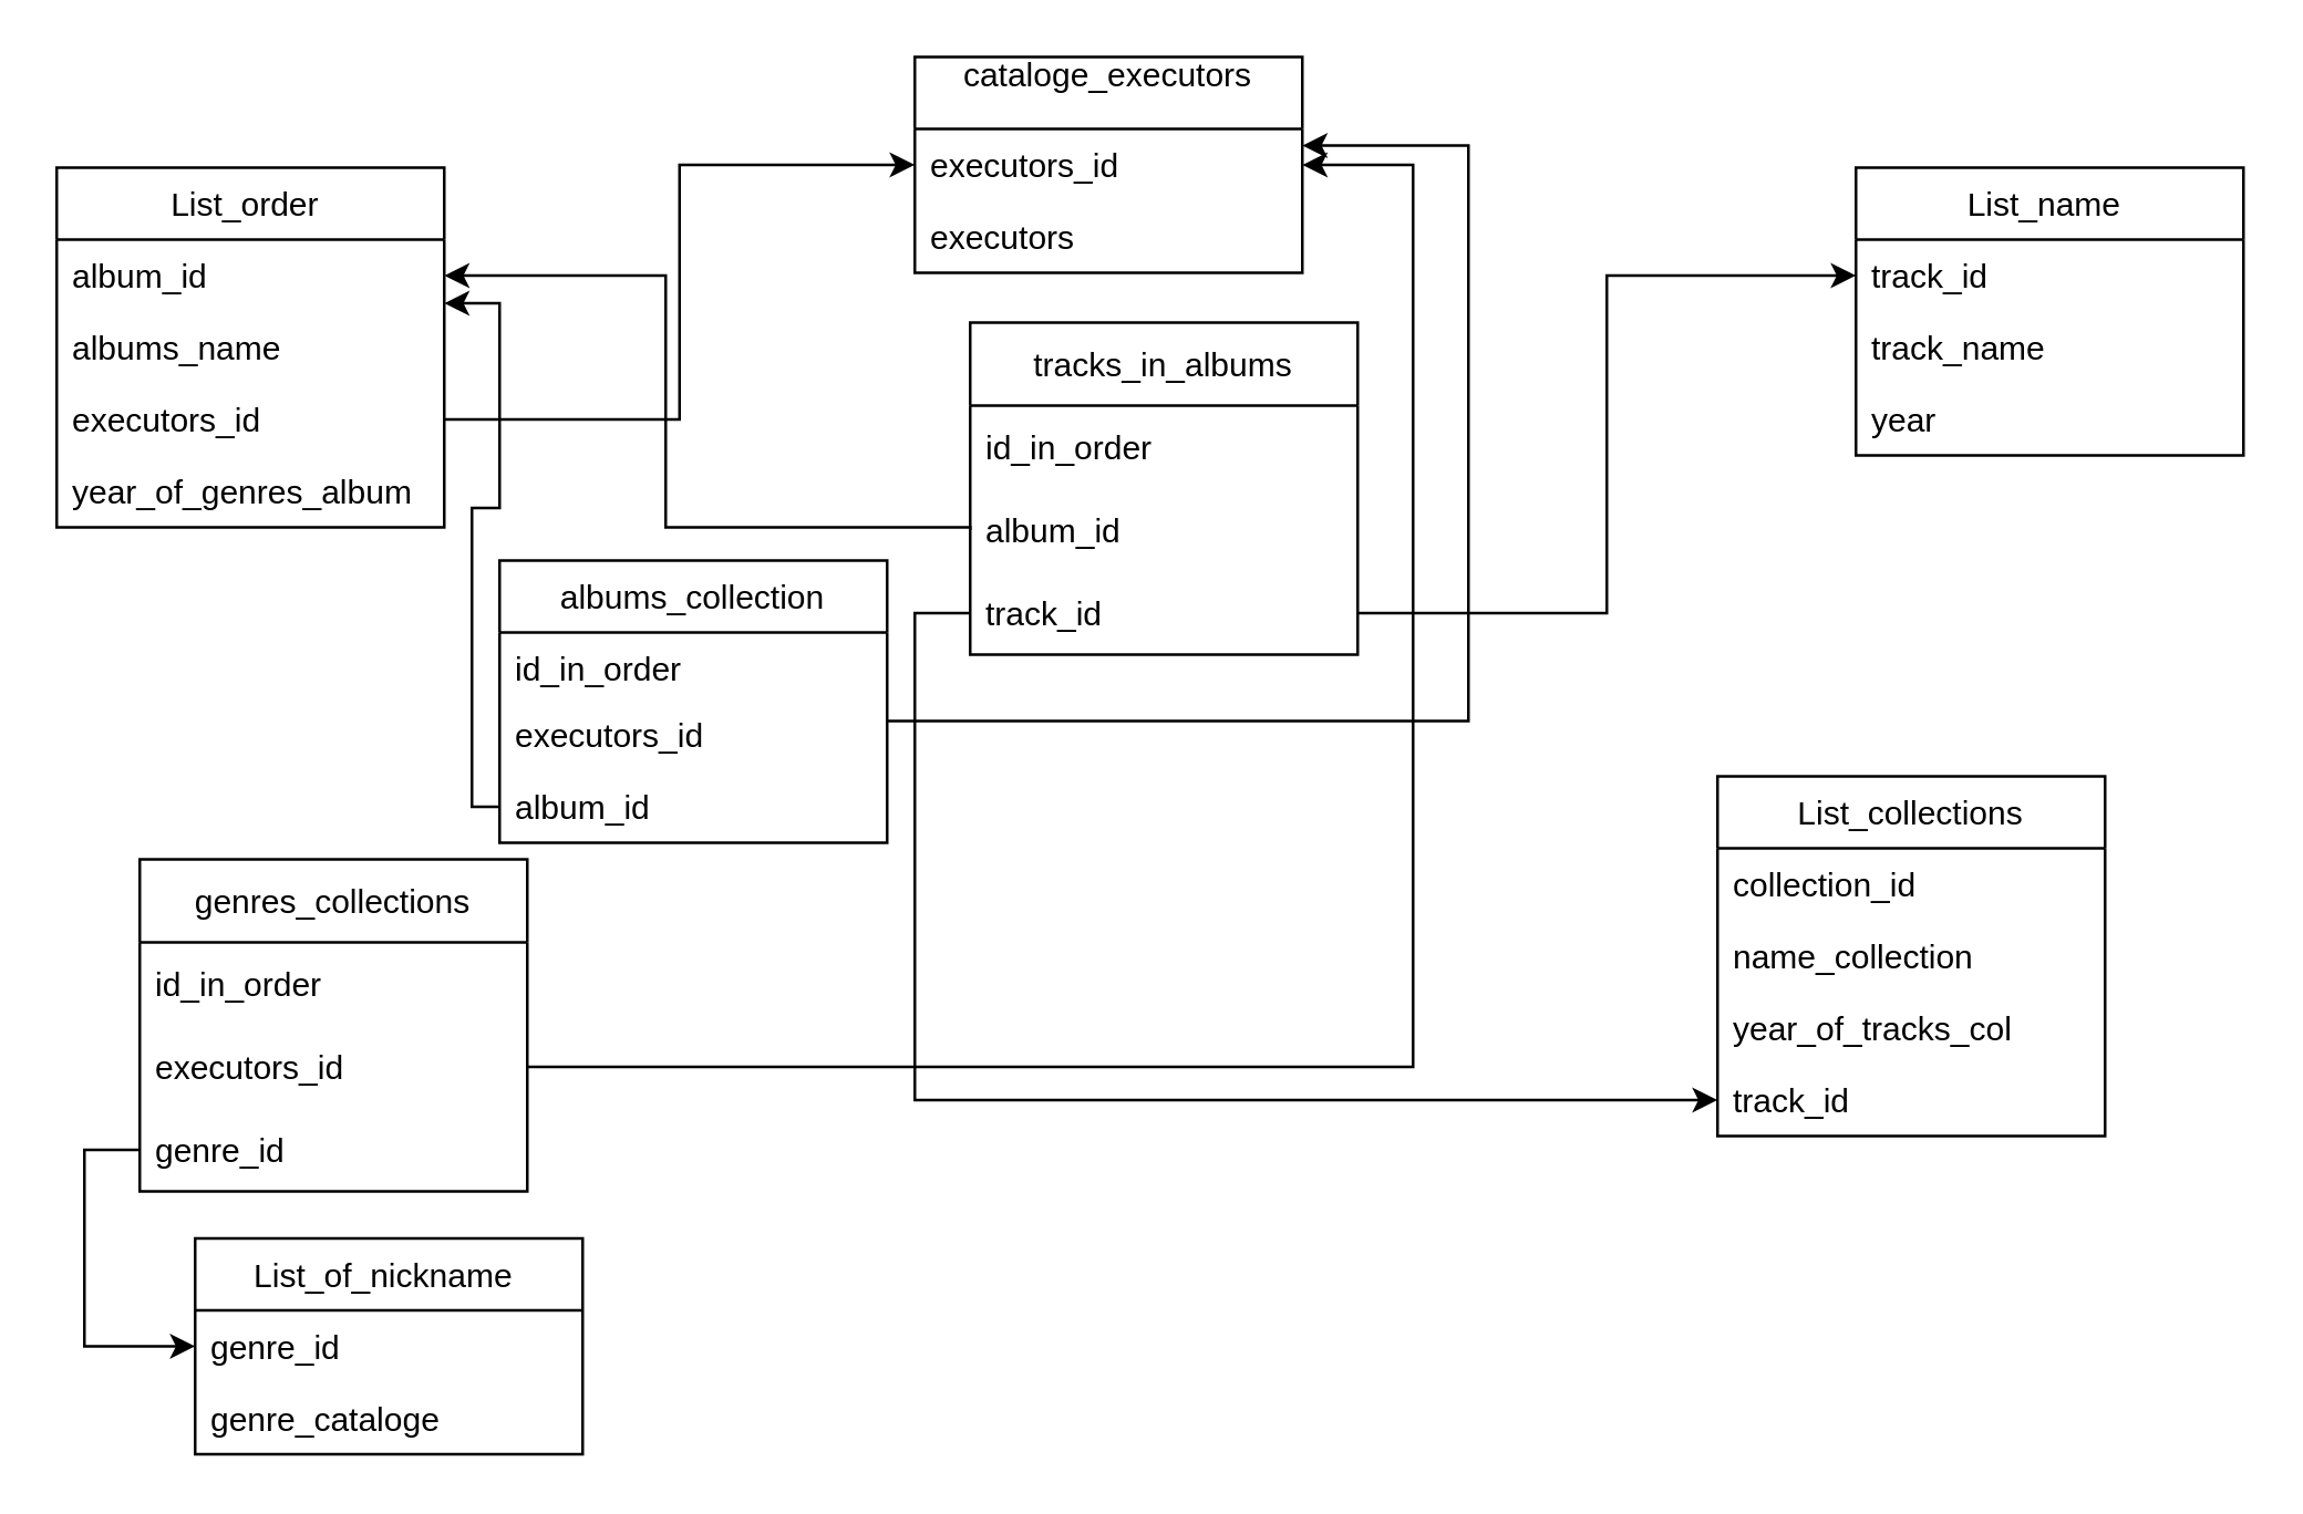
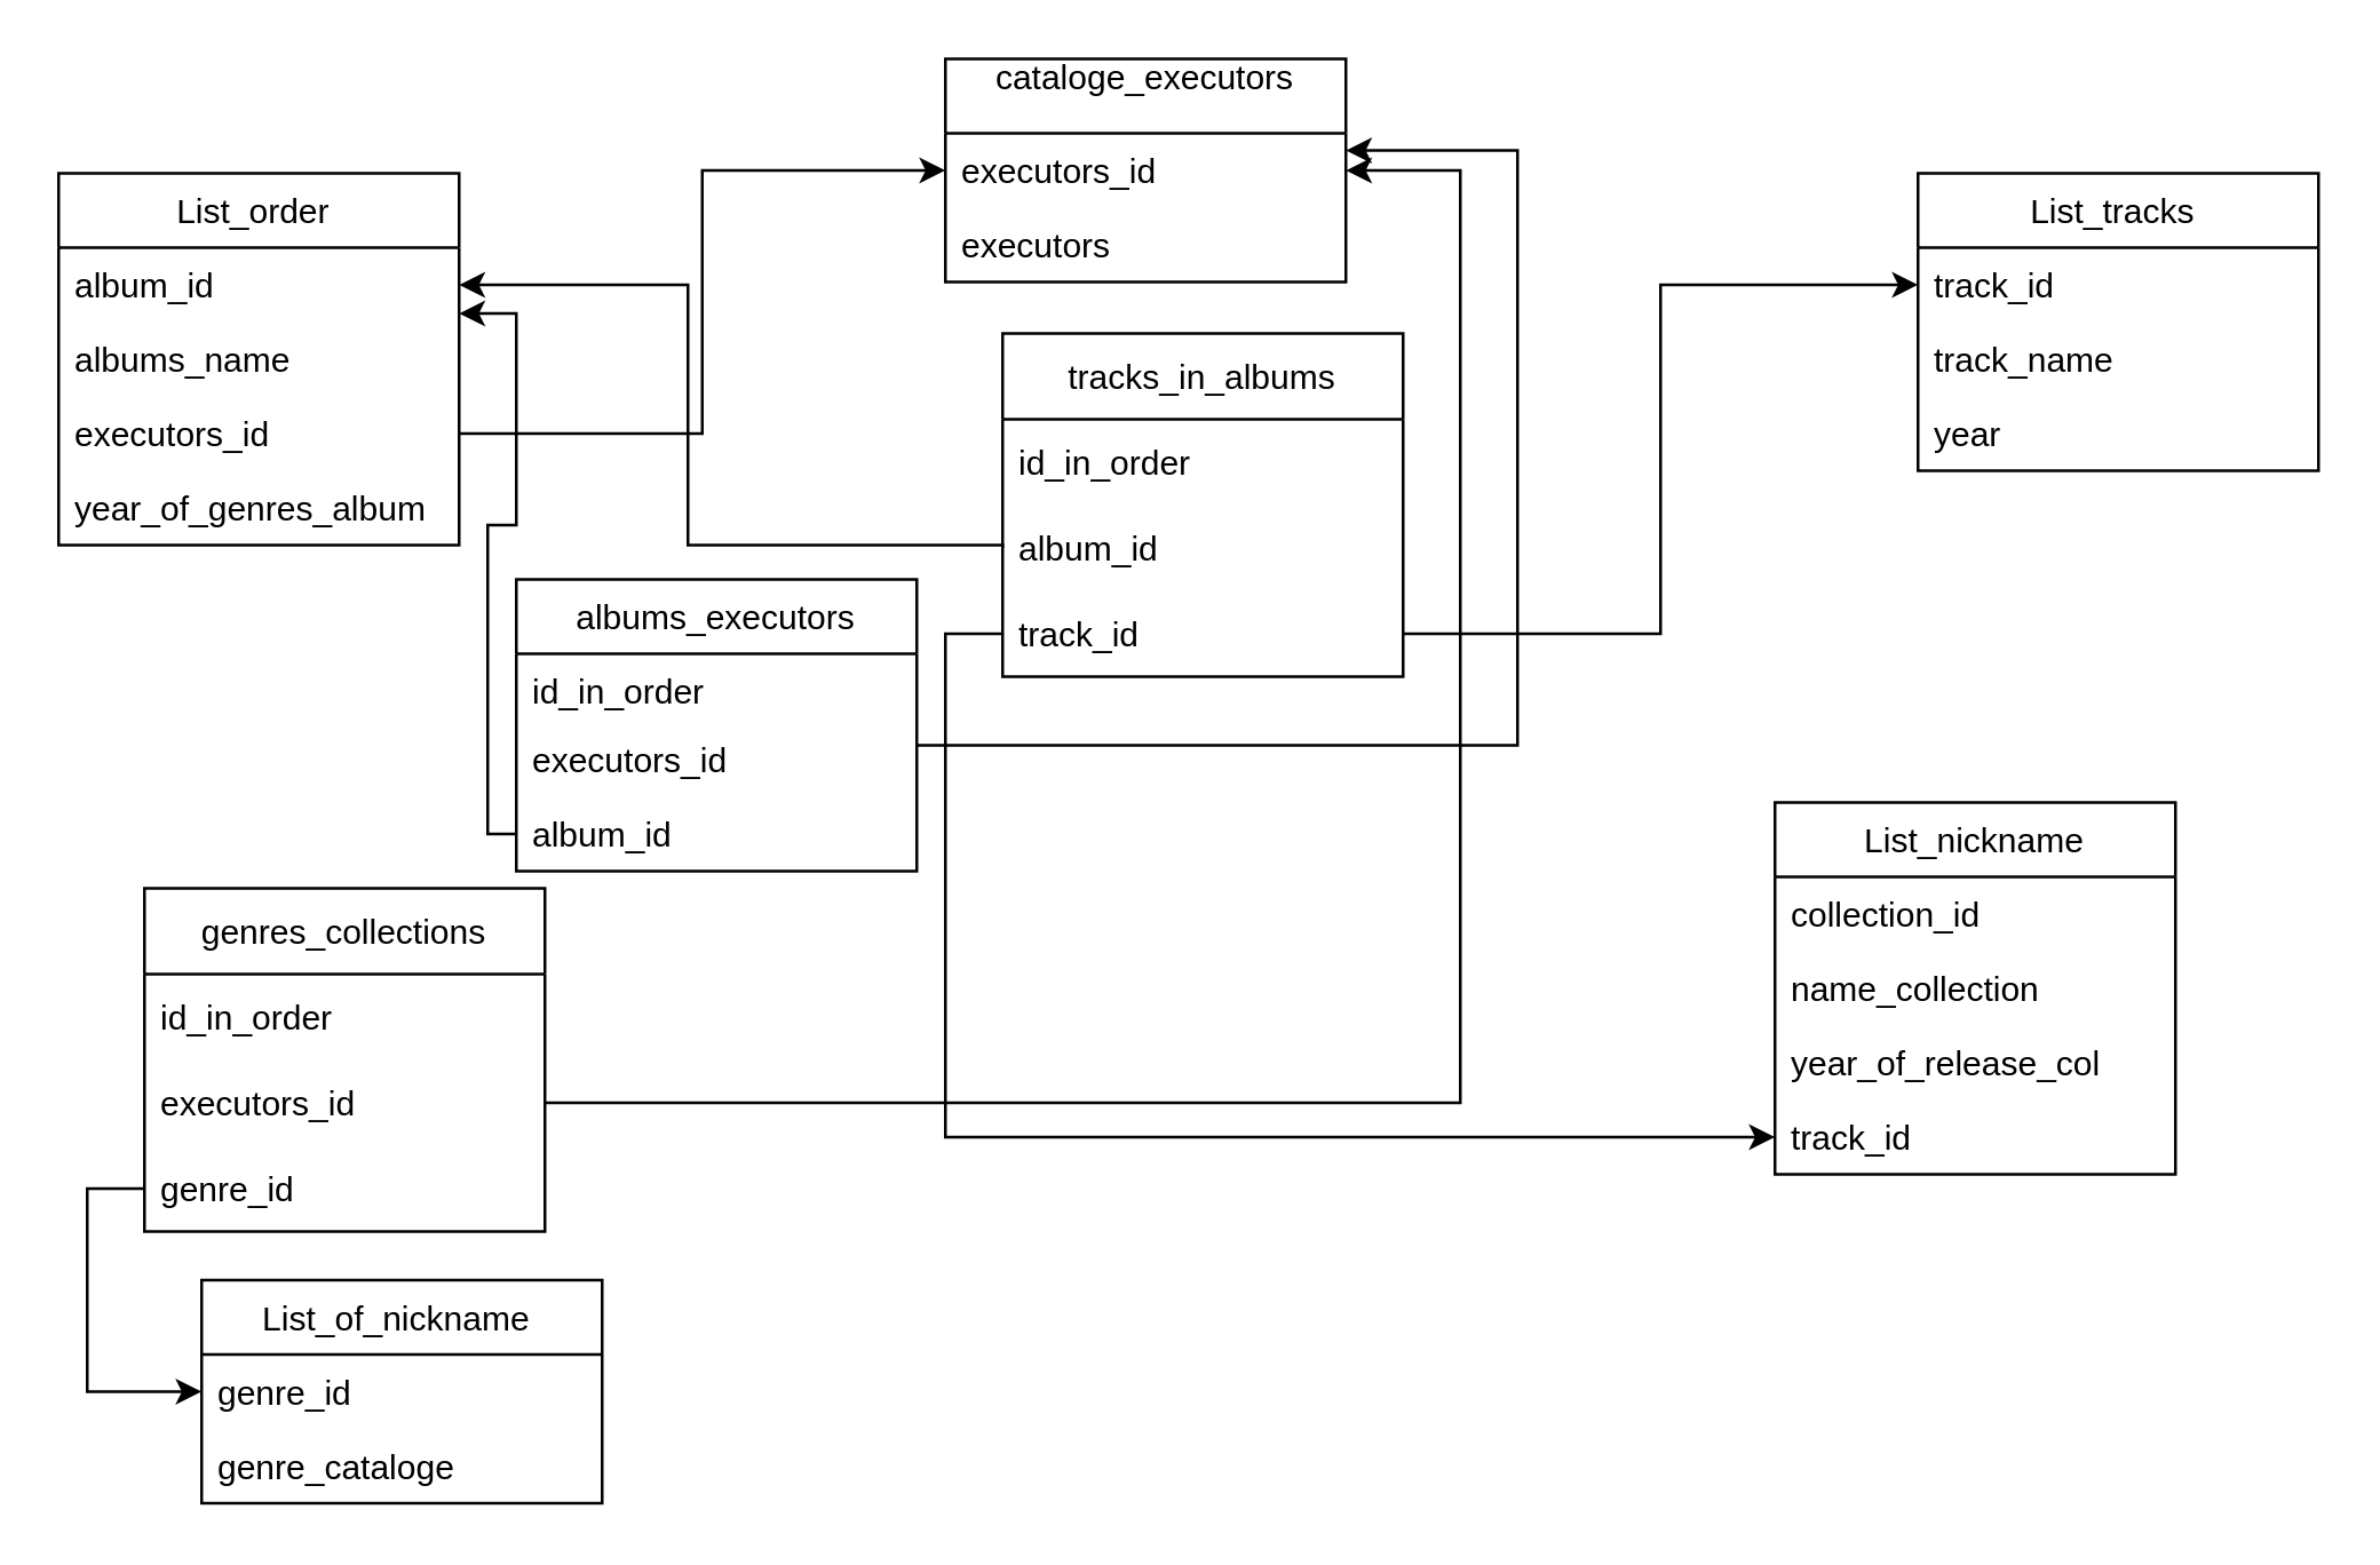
  <mxCell id="0" />
  <mxCell id="1" parent="0" />
  <mxCell id="2" value="cataloge_executors&#10; " style="swimlane;fontStyle=0;childLayout=stackLayout;horizontal=1;startSize=26;fillColor=none;horizontalStack=0;resizeParent=1;resizeParentMax=0;resizeLast=0;collapsible=1;marginBottom=0;" parent="1" vertex="1"><mxGeometry x="330" y="20" width="140" height="78" as="geometry" /></mxCell>
  <mxCell id="3" value="executors_id " style="text;strokeColor=none;fillColor=none;align=left;verticalAlign=top;spacingLeft=4;spacingRight=4;overflow=hidden;rotatable=0;points=[[0,0.5],[1,0.5]];portConstraint=eastwest;" parent="2" vertex="1"><mxGeometry y="26" width="140" height="26" as="geometry" /></mxCell>
  <mxCell id="4" value="executors" style="text;strokeColor=none;fillColor=none;align=left;verticalAlign=top;spacingLeft=4;spacingRight=4;overflow=hidden;rotatable=0;points=[[0,0.5],[1,0.5]];portConstraint=eastwest;" parent="2" vertex="1"><mxGeometry y="52" width="140" height="26" as="geometry" /></mxCell>
  <mxCell id="5" value="List_order " style="swimlane;fontStyle=0;childLayout=stackLayout;horizontal=1;startSize=26;fillColor=none;horizontalStack=0;resizeParent=1;resizeParentMax=0;resizeLast=0;collapsible=1;marginBottom=0;" parent="1" vertex="1"><mxGeometry x="20" y="60" width="140" height="130" as="geometry" /></mxCell>
  <mxCell id="6" value="album_id " style="text;strokeColor=none;fillColor=none;align=left;verticalAlign=top;spacingLeft=4;spacingRight=4;overflow=hidden;rotatable=0;points=[[0,0.5],[1,0.5]];portConstraint=eastwest;" parent="5" vertex="1"><mxGeometry y="26" width="140" height="26" as="geometry" /></mxCell>
  <mxCell id="7" value="albums_name " style="text;strokeColor=none;fillColor=none;align=left;verticalAlign=top;spacingLeft=4;spacingRight=4;overflow=hidden;rotatable=0;points=[[0,0.5],[1,0.5]];portConstraint=eastwest;" parent="5" vertex="1"><mxGeometry y="52" width="140" height="26" as="geometry" /></mxCell>
  <mxCell id="8" value="executors_id " style="text;strokeColor=none;fillColor=none;align=left;verticalAlign=top;spacingLeft=4;spacingRight=4;overflow=hidden;rotatable=0;points=[[0,0.5],[1,0.5]];portConstraint=eastwest;" parent="5" vertex="1"><mxGeometry y="78" width="140" height="26" as="geometry" /></mxCell>
  <mxCell id="9" value="year_of_genres_album" style="text;strokeColor=none;fillColor=none;align=left;verticalAlign=top;spacingLeft=4;spacingRight=4;overflow=hidden;rotatable=0;points=[[0,0.5],[1,0.5]];portConstraint=eastwest;" parent="5" vertex="1"><mxGeometry y="104" width="140" height="26" as="geometry" /></mxCell>
- <mxCell id="10" value="List_name " style="swimlane;fontStyle=0;childLayout=stackLayout;horizontal=1;startSize=26;fillColor=none;horizontalStack=0;resizeParent=1;resizeParentMax=0;resizeLast=0;collapsible=1;marginBottom=0;" parent="1" vertex="1"><mxGeometry x="670" y="60" width="140" height="104" as="geometry" /></mxCell>
+ <mxCell id="10" value="List_tracks " style="swimlane;fontStyle=0;childLayout=stackLayout;horizontal=1;startSize=26;fillColor=none;horizontalStack=0;resizeParent=1;resizeParentMax=0;resizeLast=0;collapsible=1;marginBottom=0;" parent="1" vertex="1"><mxGeometry x="670" y="60" width="140" height="104" as="geometry" /></mxCell>
  <mxCell id="11" value="track_id " style="text;strokeColor=none;fillColor=none;align=left;verticalAlign=top;spacingLeft=4;spacingRight=4;overflow=hidden;rotatable=0;points=[[0,0.5],[1,0.5]];portConstraint=eastwest;" vertex="1" parent="10"><mxGeometry y="26" width="140" height="26" as="geometry" /></mxCell>
  <mxCell id="12" value="track_name" style="text;strokeColor=none;fillColor=none;align=left;verticalAlign=top;spacingLeft=4;spacingRight=4;overflow=hidden;rotatable=0;points=[[0,0.5],[1,0.5]];portConstraint=eastwest;" parent="10" vertex="1"><mxGeometry y="52" width="140" height="26" as="geometry" /></mxCell>
  <mxCell id="13" value="year" style="text;strokeColor=none;fillColor=none;align=left;verticalAlign=top;spacingLeft=4;spacingRight=4;overflow=hidden;rotatable=0;points=[[0,0.5],[1,0.5]];portConstraint=eastwest;" parent="10" vertex="1"><mxGeometry y="78" width="140" height="26" as="geometry" /></mxCell>
  <mxCell id="14" value="List_of_nickname " style="swimlane;fontStyle=0;childLayout=stackLayout;horizontal=1;startSize=26;fillColor=none;horizontalStack=0;resizeParent=1;resizeParentMax=0;resizeLast=0;collapsible=1;marginBottom=0;" parent="1" vertex="1"><mxGeometry x="70" y="447" width="140" height="78" as="geometry" /></mxCell>
  <mxCell id="15" value="genre_id " style="text;strokeColor=none;fillColor=none;align=left;verticalAlign=top;spacingLeft=4;spacingRight=4;overflow=hidden;rotatable=0;points=[[0,0.5],[1,0.5]];portConstraint=eastwest;" parent="14" vertex="1"><mxGeometry y="26" width="140" height="26" as="geometry" /></mxCell>
  <mxCell id="16" value="genre_cataloge " style="text;strokeColor=none;fillColor=none;align=left;verticalAlign=top;spacingLeft=4;spacingRight=4;overflow=hidden;rotatable=0;points=[[0,0.5],[1,0.5]];portConstraint=eastwest;" parent="14" vertex="1"><mxGeometry y="52" width="140" height="26" as="geometry" /></mxCell>
- <mxCell id="17" value="albums_collection" style="swimlane;fontStyle=0;childLayout=stackLayout;horizontal=1;startSize=26;fillColor=none;horizontalStack=0;resizeParent=1;resizeParentMax=0;resizeLast=0;collapsible=1;marginBottom=0;" parent="1" vertex="1"><mxGeometry x="180" y="202" width="140" height="102" as="geometry" /></mxCell>
+ <mxCell id="17" value="albums_executors" style="swimlane;fontStyle=0;childLayout=stackLayout;horizontal=1;startSize=26;fillColor=none;horizontalStack=0;resizeParent=1;resizeParentMax=0;resizeLast=0;collapsible=1;marginBottom=0;" parent="1" vertex="1"><mxGeometry x="180" y="202" width="140" height="102" as="geometry" /></mxCell>
  <mxCell id="18" value="id_in_order" style="text;strokeColor=none;fillColor=none;align=left;verticalAlign=top;spacingLeft=4;spacingRight=4;overflow=hidden;rotatable=0;points=[[0,0.5],[1,0.5]];portConstraint=eastwest;" parent="17" vertex="1"><mxGeometry y="26" width="140" height="24" as="geometry" /></mxCell>
  <mxCell id="19" value="executors_id " style="text;strokeColor=none;fillColor=none;align=left;verticalAlign=top;spacingLeft=4;spacingRight=4;overflow=hidden;rotatable=0;points=[[0,0.5],[1,0.5]];portConstraint=eastwest;" vertex="1" parent="17"><mxGeometry y="50" width="140" height="26" as="geometry" /></mxCell>
  <mxCell id="20" value="album_id" style="text;strokeColor=none;fillColor=none;align=left;verticalAlign=top;spacingLeft=4;spacingRight=4;overflow=hidden;rotatable=0;points=[[0,0.5],[1,0.5]];portConstraint=eastwest;" parent="17" vertex="1"><mxGeometry y="76" width="140" height="26" as="geometry" /></mxCell>
- <mxCell id="21" value="List_collections" style="swimlane;fontStyle=0;childLayout=stackLayout;horizontal=1;startSize=26;fillColor=none;horizontalStack=0;resizeParent=1;resizeParentMax=0;resizeLast=0;collapsible=1;marginBottom=0;" parent="1" vertex="1"><mxGeometry x="620" y="280" width="140" height="130" as="geometry" /></mxCell>
+ <mxCell id="21" value="List_nickname" style="swimlane;fontStyle=0;childLayout=stackLayout;horizontal=1;startSize=26;fillColor=none;horizontalStack=0;resizeParent=1;resizeParentMax=0;resizeLast=0;collapsible=1;marginBottom=0;" parent="1" vertex="1"><mxGeometry x="620" y="280" width="140" height="130" as="geometry" /></mxCell>
  <mxCell id="22" value="collection_id" style="text;strokeColor=none;fillColor=none;align=left;verticalAlign=top;spacingLeft=4;spacingRight=4;overflow=hidden;rotatable=0;points=[[0,0.5],[1,0.5]];portConstraint=eastwest;" parent="21" vertex="1"><mxGeometry y="26" width="140" height="26" as="geometry" /></mxCell>
  <mxCell id="23" value="name_collection" style="text;strokeColor=none;fillColor=none;align=left;verticalAlign=top;spacingLeft=4;spacingRight=4;overflow=hidden;rotatable=0;points=[[0,0.5],[1,0.5]];portConstraint=eastwest;" parent="21" vertex="1"><mxGeometry y="52" width="140" height="26" as="geometry" /></mxCell>
- <mxCell id="24" value="year_of_tracks_col" style="text;strokeColor=none;fillColor=none;align=left;verticalAlign=top;spacingLeft=4;spacingRight=4;overflow=hidden;rotatable=0;points=[[0,0.5],[1,0.5]];portConstraint=eastwest;" parent="21" vertex="1"><mxGeometry y="78" width="140" height="26" as="geometry" /></mxCell>
+ <mxCell id="24" value="year_of_release_col" style="text;strokeColor=none;fillColor=none;align=left;verticalAlign=top;spacingLeft=4;spacingRight=4;overflow=hidden;rotatable=0;points=[[0,0.5],[1,0.5]];portConstraint=eastwest;" parent="21" vertex="1"><mxGeometry y="78" width="140" height="26" as="geometry" /></mxCell>
  <mxCell id="25" value="track_id " style="text;strokeColor=none;fillColor=none;align=left;verticalAlign=top;spacingLeft=4;spacingRight=4;overflow=hidden;rotatable=0;points=[[0,0.5],[1,0.5]];portConstraint=eastwest;" vertex="1" parent="21"><mxGeometry y="104" width="140" height="26" as="geometry" /></mxCell>
  <mxCell id="26" style="edgeStyle=orthogonalEdgeStyle;rounded=0;orthogonalLoop=1;jettySize=auto;html=1;exitX=1;exitY=0.5;exitDx=0;exitDy=0;entryX=0;entryY=0.5;entryDx=0;entryDy=0;" parent="1" source="8" target="3" edge="1"><mxGeometry relative="1" as="geometry" /></mxCell>
  <mxCell id="27" value="tracks_in_albums" style="swimlane;fontStyle=0;childLayout=stackLayout;horizontal=1;startSize=30;horizontalStack=0;resizeParent=1;resizeParentMax=0;resizeLast=0;collapsible=1;marginBottom=0;" vertex="1" parent="1"><mxGeometry x="350" y="116" width="140" height="120" as="geometry" /></mxCell>
  <mxCell id="28" value="id_in_order" style="text;strokeColor=none;fillColor=none;align=left;verticalAlign=middle;spacingLeft=4;spacingRight=4;overflow=hidden;points=[[0,0.5],[1,0.5]];portConstraint=eastwest;rotatable=0;" vertex="1" parent="27"><mxGeometry y="30" width="140" height="30" as="geometry" /></mxCell>
  <mxCell id="29" value="album_id " style="text;strokeColor=none;fillColor=none;align=left;verticalAlign=middle;spacingLeft=4;spacingRight=4;overflow=hidden;points=[[0,0.5],[1,0.5]];portConstraint=eastwest;rotatable=0;" vertex="1" parent="27"><mxGeometry y="60" width="140" height="30" as="geometry" /></mxCell>
  <mxCell id="30" value="track_id " style="text;strokeColor=none;fillColor=none;align=left;verticalAlign=middle;spacingLeft=4;spacingRight=4;overflow=hidden;points=[[0,0.5],[1,0.5]];portConstraint=eastwest;rotatable=0;" vertex="1" parent="27"><mxGeometry y="90" width="140" height="30" as="geometry" /></mxCell>
  <mxCell id="31" style="edgeStyle=orthogonalEdgeStyle;rounded=0;orthogonalLoop=1;jettySize=auto;html=1;exitX=0;exitY=0.5;exitDx=0;exitDy=0;entryX=1;entryY=0.5;entryDx=0;entryDy=0;" edge="1" parent="1" source="29" target="6"><mxGeometry relative="1" as="geometry"><Array as="points"><mxPoint x="350" y="190" /><mxPoint x="240" y="190" /><mxPoint x="240" y="99" /></Array></mxGeometry></mxCell>
  <mxCell id="32" value="genres_collections" style="swimlane;fontStyle=0;childLayout=stackLayout;horizontal=1;startSize=30;horizontalStack=0;resizeParent=1;resizeParentMax=0;resizeLast=0;collapsible=1;marginBottom=0;" vertex="1" parent="1"><mxGeometry x="50" y="310" width="140" height="120" as="geometry" /></mxCell>
  <mxCell id="33" value="id_in_order" style="text;strokeColor=none;fillColor=none;align=left;verticalAlign=middle;spacingLeft=4;spacingRight=4;overflow=hidden;points=[[0,0.5],[1,0.5]];portConstraint=eastwest;rotatable=0;" vertex="1" parent="32"><mxGeometry y="30" width="140" height="30" as="geometry" /></mxCell>
  <mxCell id="34" value="executors_id " style="text;strokeColor=none;fillColor=none;align=left;verticalAlign=middle;spacingLeft=4;spacingRight=4;overflow=hidden;points=[[0,0.5],[1,0.5]];portConstraint=eastwest;rotatable=0;" vertex="1" parent="32"><mxGeometry y="60" width="140" height="30" as="geometry" /></mxCell>
  <mxCell id="35" value="genre_id " style="text;strokeColor=none;fillColor=none;align=left;verticalAlign=middle;spacingLeft=4;spacingRight=4;overflow=hidden;points=[[0,0.5],[1,0.5]];portConstraint=eastwest;rotatable=0;" vertex="1" parent="32"><mxGeometry y="90" width="140" height="30" as="geometry" /></mxCell>
  <mxCell id="36" style="edgeStyle=orthogonalEdgeStyle;rounded=0;orthogonalLoop=1;jettySize=auto;html=1;exitX=1;exitY=0.5;exitDx=0;exitDy=0;entryX=1;entryY=0.5;entryDx=0;entryDy=0;" edge="1" parent="1" source="34" target="3"><mxGeometry relative="1" as="geometry"><Array as="points"><mxPoint x="510" y="385" /><mxPoint x="510" y="59" /></Array></mxGeometry></mxCell>
  <mxCell id="37" style="edgeStyle=orthogonalEdgeStyle;rounded=0;orthogonalLoop=1;jettySize=auto;html=1;exitX=0;exitY=0.5;exitDx=0;exitDy=0;entryX=0;entryY=0.5;entryDx=0;entryDy=0;" edge="1" parent="1" source="35" target="15"><mxGeometry relative="1" as="geometry" /></mxCell>
  <mxCell id="38" style="edgeStyle=orthogonalEdgeStyle;rounded=0;orthogonalLoop=1;jettySize=auto;html=1;exitX=0;exitY=0.5;exitDx=0;exitDy=0;entryX=1;entryY=0.885;entryDx=0;entryDy=0;entryPerimeter=0;" edge="1" parent="1" source="20" target="6"><mxGeometry relative="1" as="geometry"><Array as="points"><mxPoint x="170" y="291" /><mxPoint x="170" y="183" /><mxPoint x="180" y="183" /><mxPoint x="180" y="109" /></Array></mxGeometry></mxCell>
  <mxCell id="39" style="edgeStyle=orthogonalEdgeStyle;rounded=0;orthogonalLoop=1;jettySize=auto;html=1;" edge="1" parent="1"><mxGeometry relative="1" as="geometry"><mxPoint x="320" y="260" as="sourcePoint" /><mxPoint x="470" y="52" as="targetPoint" /><Array as="points"><mxPoint x="320" y="260" /><mxPoint x="530" y="260" /><mxPoint x="530" y="52" /></Array></mxGeometry></mxCell>
  <mxCell id="40" style="edgeStyle=orthogonalEdgeStyle;rounded=0;orthogonalLoop=1;jettySize=auto;html=1;exitX=0;exitY=0.5;exitDx=0;exitDy=0;entryX=0;entryY=0.5;entryDx=0;entryDy=0;" edge="1" parent="1" source="30" target="25"><mxGeometry relative="1" as="geometry" /></mxCell>
  <mxCell id="41" style="edgeStyle=orthogonalEdgeStyle;rounded=0;orthogonalLoop=1;jettySize=auto;html=1;exitX=1;exitY=0.5;exitDx=0;exitDy=0;entryX=0;entryY=0.5;entryDx=0;entryDy=0;" edge="1" parent="1" source="30" target="11"><mxGeometry relative="1" as="geometry" /></mxCell>
